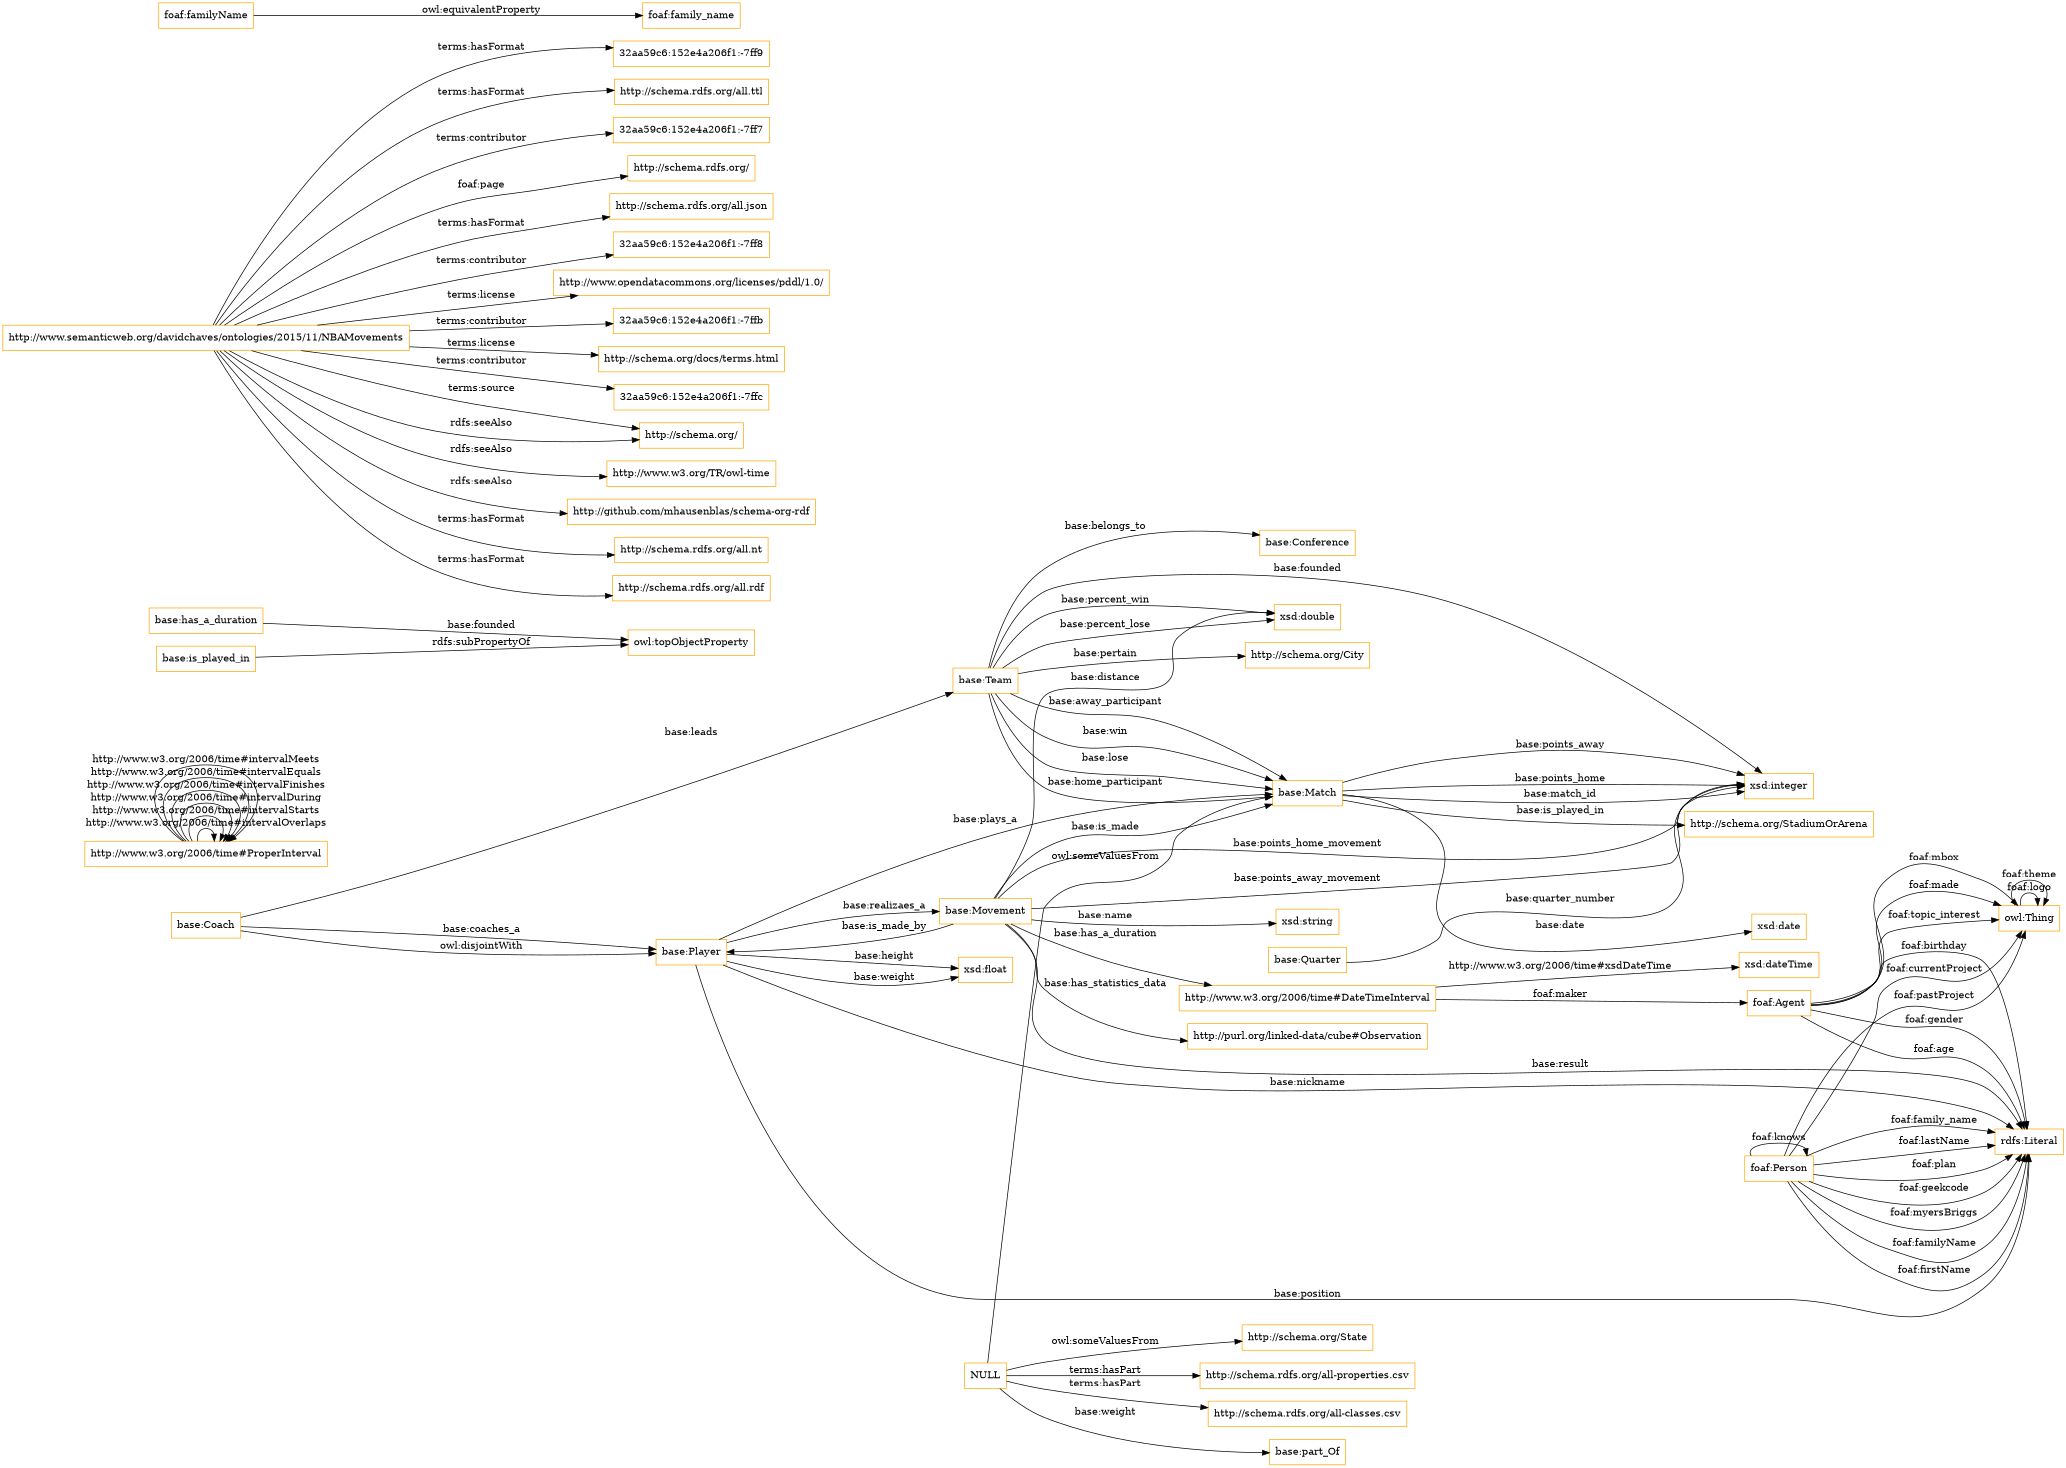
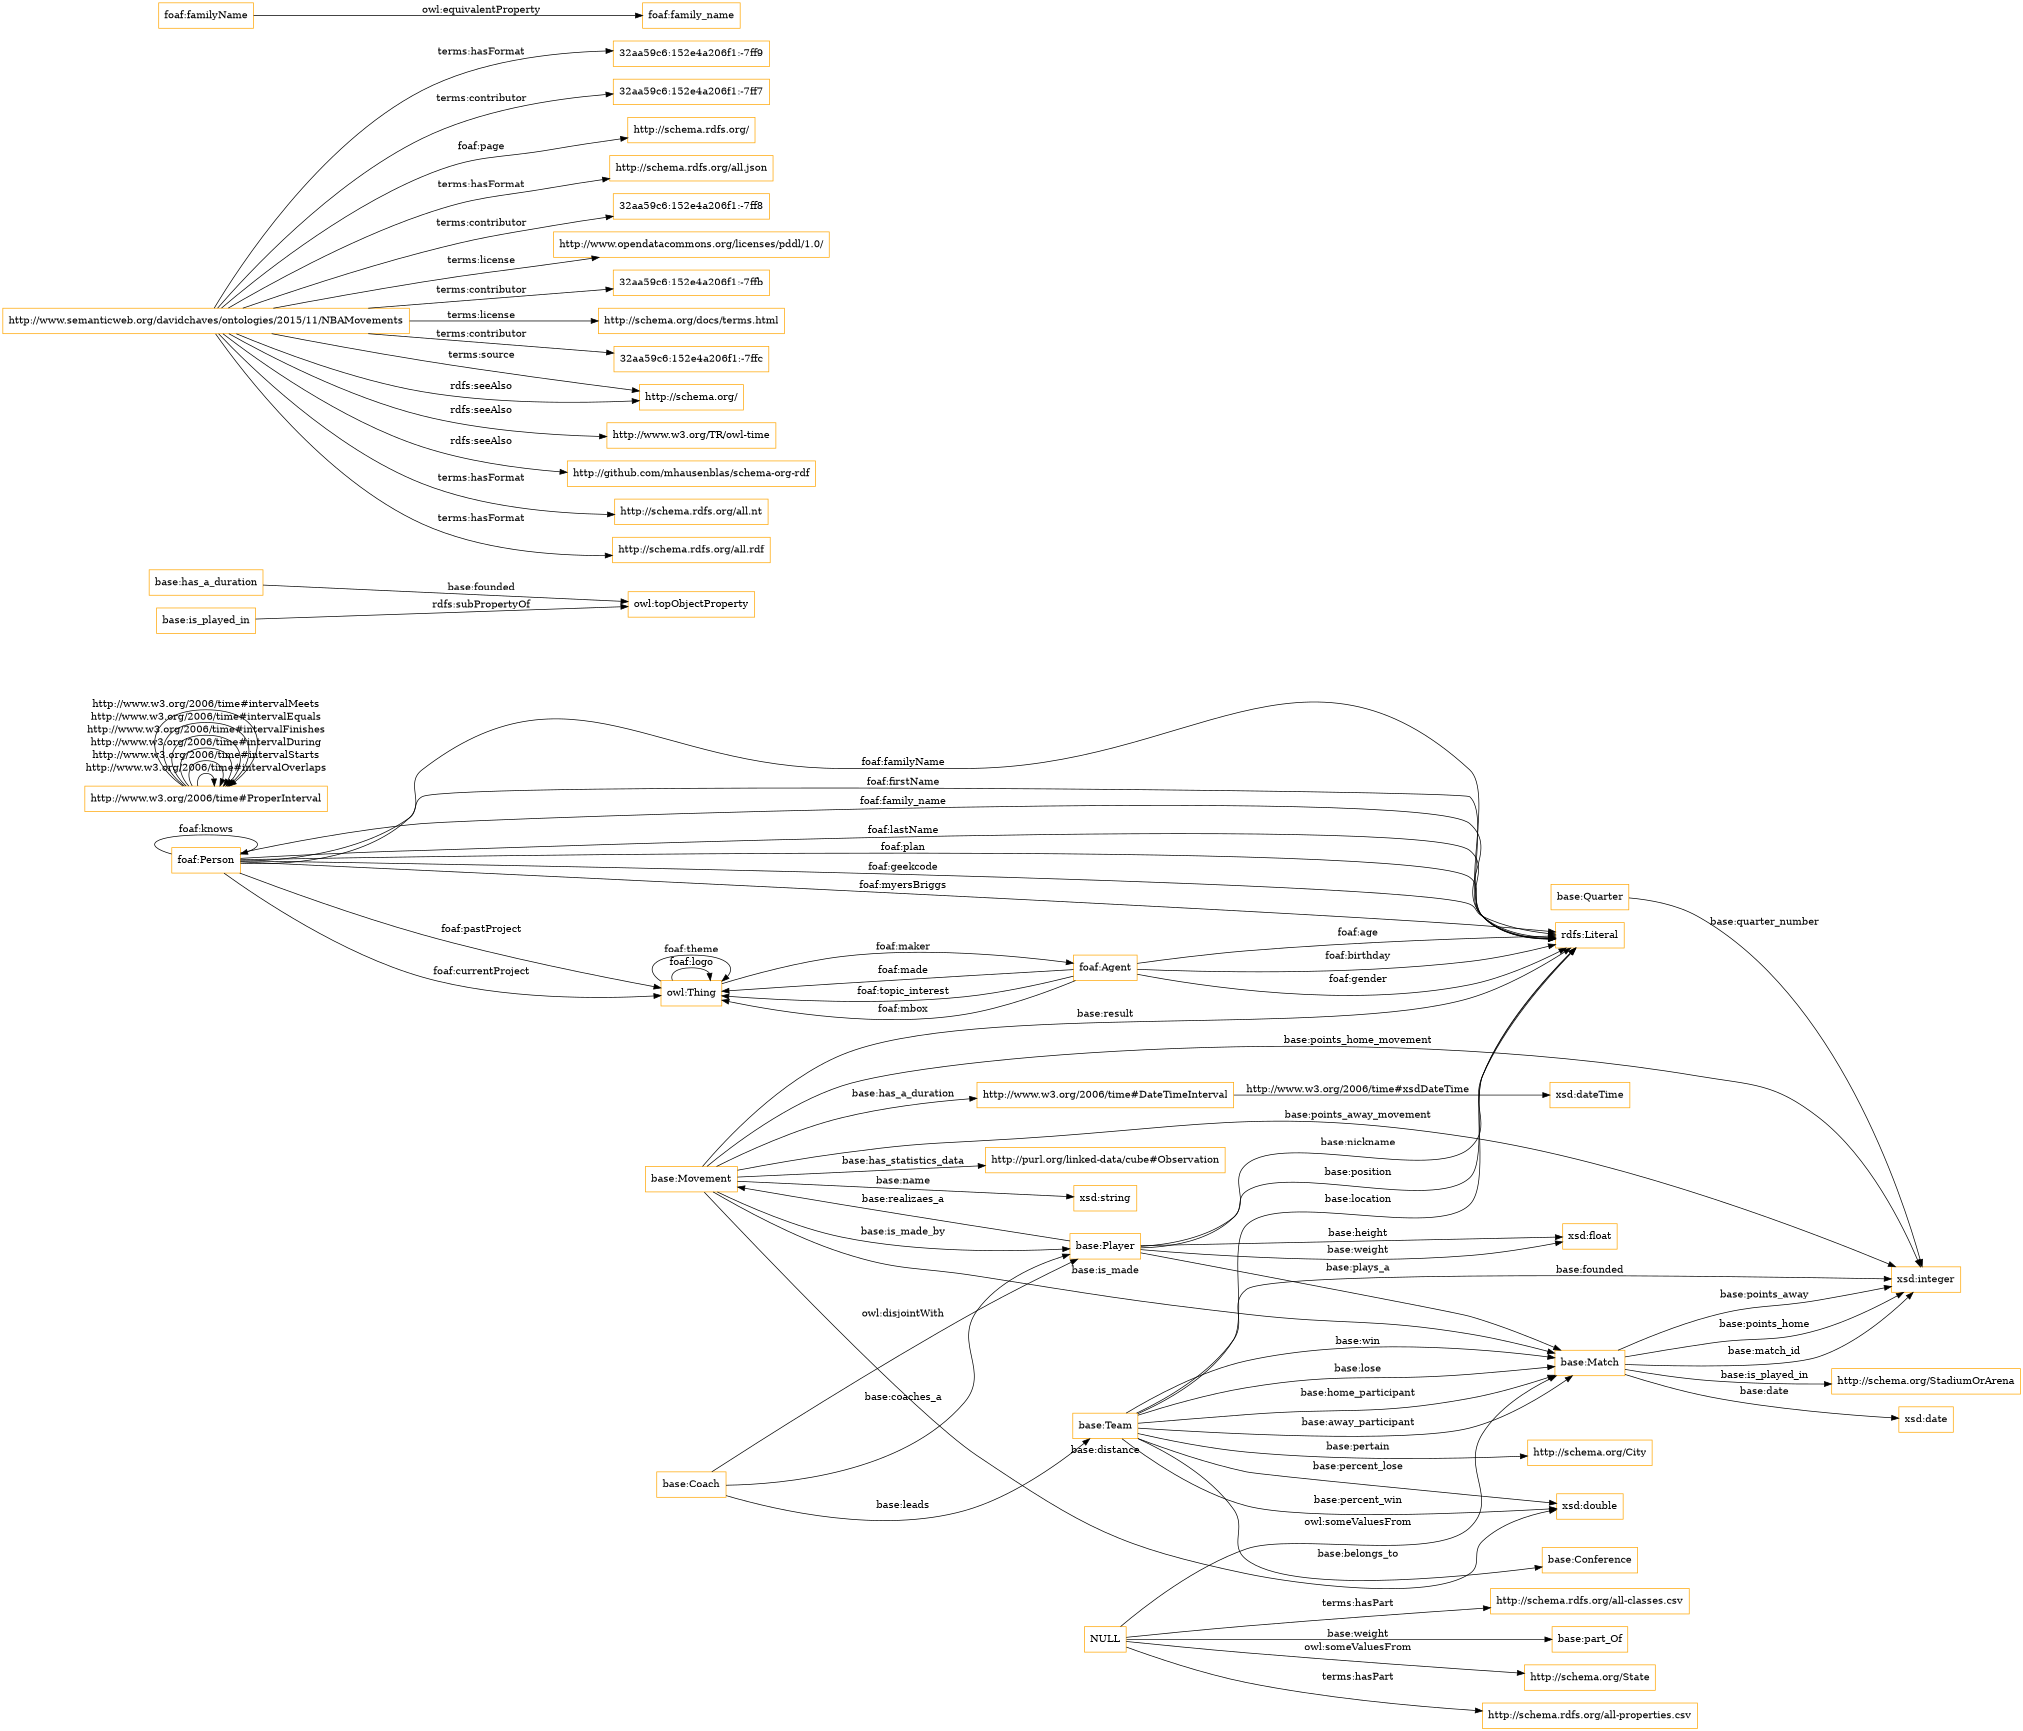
  digraph {
    rankdir=LR
    node [color=orange shape=rectangle]
    "http://www.w3.org/2006/time#DateTimeInterval"
    "xsd:dateTime"
    "base:Team"
    "http://schema.org/City"
    "base:Match"
    "base:Conference"
    "rdfs:Literal"
    "xsd:integer"
    "xsd:double"
    "http://schema.org/StadiumOrArena"
    "xsd:date"
    "base:Coach"
    "base:Player"
    "base:Movement"
    "xsd:float"
    "http://www.w3.org/2006/time#ProperInterval"
    "foaf:Person"
    "owl:Thing"
    "foaf:Agent"
    "http://purl.org/linked-data/cube#Observation"
    "xsd:string"
    "base:Quarter"
    "base:has_a_duration"
    "owl:topObjectProperty"
    "http://www.semanticweb.org/davidchaves/ontologies/2015/11/NBAMovements"
    "32aa59c6:152e4a206f1:-7ff9"
-   "http://schema.rdfs.org/all.ttl"
    "32aa59c6:152e4a206f1:-7ff7"
    "http://schema.rdfs.org/"
    "http://schema.rdfs.org/all.json"
    "32aa59c6:152e4a206f1:-7ff8"
    "http://www.opendatacommons.org/licenses/pddl/1.0/"
    "32aa59c6:152e4a206f1:-7ffb"
    "http://schema.org/docs/terms.html"
    "32aa59c6:152e4a206f1:-7ffc"
    "http://schema.org/"
    "http://www.w3.org/TR/owl-time"
    "http://github.com/mhausenblas/schema-org-rdf"
    "http://schema.rdfs.org/all.nt"
    "http://schema.rdfs.org/all.rdf"
    "base:is_played_in"
    "foaf:familyName"
    "foaf:family_name"
    NULL
    "http://schema.org/State"
    "http://schema.rdfs.org/all-properties.csv"
    "http://schema.rdfs.org/all-classes.csv"
    "base:part_Of"
    "http://www.w3.org/2006/time#DateTimeInterval" -> "xsd:dateTime" [label="http://www.w3.org/2006/time#xsdDateTime"]
    "base:Team" -> "http://schema.org/City" [label="base:pertain"]
    "base:Team" -> "base:Match" [label="base:home_participant"]
    "base:Team" -> "base:Match" [label="base:away_participant"]
    "base:Team" -> "base:Match" [label="base:win"]
    "base:Team" -> "base:Match" [label="base:lose"]
    "base:Team" -> "base:Conference" [label="base:belongs_to"]
+   "base:Team" -> "rdfs:Literal" [label="base:location"]
    "base:Team" -> "xsd:integer" [label="base:founded"]
    "base:Team" -> "xsd:double" [label="base:percent_win"]
    "base:Team" -> "xsd:double" [label="base:percent_lose"]
    "base:Match" -> "xsd:integer" [label="base:points_away"]
    "base:Match" -> "xsd:integer" [label="base:points_home"]
    "base:Match" -> "xsd:integer" [label="base:match_id"]
    "base:Match" -> "http://schema.org/StadiumOrArena" [label="base:is_played_in"]
    "base:Match" -> "xsd:date" [label="base:date"]
    "base:Coach" -> "base:Team" [label="base:leads"]
    "base:Coach" -> "base:Player" [label="owl:disjointWith"]
    "base:Coach" -> "base:Player" [label="base:coaches_a"]
    "base:Player" -> "base:Match" [label="base:plays_a"]
    "base:Player" -> "rdfs:Literal" [label="base:nickname"]
    "base:Player" -> "rdfs:Literal" [label="base:position"]
    "base:Player" -> "base:Movement" [label="base:realizaes_a"]
    "base:Player" -> "xsd:float" [label="base:weight"]
    "base:Player" -> "xsd:float" [label="base:height"]
    "base:Movement" -> "http://www.w3.org/2006/time#DateTimeInterval" [label="base:has_a_duration"]
    "base:Movement" -> "base:Match" [label="base:is_made"]
    "base:Movement" -> "rdfs:Literal" [label="base:result"]
    "base:Movement" -> "xsd:integer" [label="base:points_home_movement"]
    "base:Movement" -> "xsd:integer" [label="base:points_away_movement"]
    "base:Movement" -> "xsd:double" [label="base:distance"]
    "base:Movement" -> "base:Player" [label="base:is_made_by"]
    "base:Movement" -> "http://purl.org/linked-data/cube#Observation" [label="base:has_statistics_data"]
    "base:Movement" -> "xsd:string" [label="base:name"]
    "http://www.w3.org/2006/time#ProperInterval" -> "http://www.w3.org/2006/time#ProperInterval" [label="http://www.w3.org/2006/time#intervalOverlaps"]
    "http://www.w3.org/2006/time#ProperInterval" -> "http://www.w3.org/2006/time#ProperInterval" [label="http://www.w3.org/2006/time#intervalStarts"]
    "http://www.w3.org/2006/time#ProperInterval" -> "http://www.w3.org/2006/time#ProperInterval" [label="http://www.w3.org/2006/time#intervalDuring"]
    "http://www.w3.org/2006/time#ProperInterval" -> "http://www.w3.org/2006/time#ProperInterval" [label="http://www.w3.org/2006/time#intervalFinishes"]
    "http://www.w3.org/2006/time#ProperInterval" -> "http://www.w3.org/2006/time#ProperInterval" [label="http://www.w3.org/2006/time#intervalEquals"]
    "http://www.w3.org/2006/time#ProperInterval" -> "http://www.w3.org/2006/time#ProperInterval" [label="http://www.w3.org/2006/time#intervalMeets"]
    "foaf:Person" -> "rdfs:Literal" [label="foaf:familyName"]
    "foaf:Person" -> "rdfs:Literal" [label="foaf:firstName"]
    "foaf:Person" -> "rdfs:Literal" [label="foaf:family_name"]
    "foaf:Person" -> "rdfs:Literal" [label="foaf:lastName"]
    "foaf:Person" -> "rdfs:Literal" [label="foaf:plan"]
    "foaf:Person" -> "rdfs:Literal" [label="foaf:geekcode"]
    "foaf:Person" -> "rdfs:Literal" [label="foaf:myersBriggs"]
    "foaf:Person" -> "foaf:Person" [label="foaf:knows"]
    "foaf:Person" -> "owl:Thing" [label="foaf:currentProject"]
    "foaf:Person" -> "owl:Thing" [label="foaf:pastProject"]
    "owl:Thing" -> "owl:Thing" [label="foaf:logo"]
    "owl:Thing" -> "owl:Thing" [label="foaf:theme"]
-   "http://www.w3.org/2006/time#DateTimeInterval" -> "foaf:Agent" [label="foaf:maker"]
+   "owl:Thing" -> "foaf:Agent" [label="foaf:maker"]
    "foaf:Agent" -> "rdfs:Literal" [label="foaf:birthday"]
    "foaf:Agent" -> "rdfs:Literal" [label="foaf:gender"]
    "foaf:Agent" -> "rdfs:Literal" [label="foaf:age"]
    "foaf:Agent" -> "owl:Thing" [label="foaf:made"]
    "foaf:Agent" -> "owl:Thing" [label="foaf:topic_interest"]
    "foaf:Agent" -> "owl:Thing" [label="foaf:mbox"]
    "base:Quarter" -> "xsd:integer" [label="base:quarter_number"]
    "base:has_a_duration" -> "owl:topObjectProperty" [label="base:founded"]
    "http://www.semanticweb.org/davidchaves/ontologies/2015/11/NBAMovements" -> "32aa59c6:152e4a206f1:-7ff9" [label="terms:hasFormat"]
-   "http://www.semanticweb.org/davidchaves/ontologies/2015/11/NBAMovements" -> "http://schema.rdfs.org/all.ttl" [label="terms:hasFormat"]
    "http://www.semanticweb.org/davidchaves/ontologies/2015/11/NBAMovements" -> "32aa59c6:152e4a206f1:-7ff7" [label="terms:contributor"]
    "http://www.semanticweb.org/davidchaves/ontologies/2015/11/NBAMovements" -> "http://schema.rdfs.org/" [label="foaf:page"]
    "http://www.semanticweb.org/davidchaves/ontologies/2015/11/NBAMovements" -> "http://schema.rdfs.org/all.json" [label="terms:hasFormat"]
    "http://www.semanticweb.org/davidchaves/ontologies/2015/11/NBAMovements" -> "32aa59c6:152e4a206f1:-7ff8" [label="terms:contributor"]
    "http://www.semanticweb.org/davidchaves/ontologies/2015/11/NBAMovements" -> "http://www.opendatacommons.org/licenses/pddl/1.0/" [label="terms:license"]
    "http://www.semanticweb.org/davidchaves/ontologies/2015/11/NBAMovements" -> "32aa59c6:152e4a206f1:-7ffb" [label="terms:contributor"]
    "http://www.semanticweb.org/davidchaves/ontologies/2015/11/NBAMovements" -> "http://schema.org/docs/terms.html" [label="terms:license"]
    "http://www.semanticweb.org/davidchaves/ontologies/2015/11/NBAMovements" -> "32aa59c6:152e4a206f1:-7ffc" [label="terms:contributor"]
    "http://www.semanticweb.org/davidchaves/ontologies/2015/11/NBAMovements" -> "http://schema.org/" [label="terms:source"]
    "http://www.semanticweb.org/davidchaves/ontologies/2015/11/NBAMovements" -> "http://schema.org/" [label="rdfs:seeAlso"]
    "http://www.semanticweb.org/davidchaves/ontologies/2015/11/NBAMovements" -> "http://www.w3.org/TR/owl-time" [label="rdfs:seeAlso"]
    "http://www.semanticweb.org/davidchaves/ontologies/2015/11/NBAMovements" -> "http://github.com/mhausenblas/schema-org-rdf" [label="rdfs:seeAlso"]
    "http://www.semanticweb.org/davidchaves/ontologies/2015/11/NBAMovements" -> "http://schema.rdfs.org/all.nt" [label="terms:hasFormat"]
    "http://www.semanticweb.org/davidchaves/ontologies/2015/11/NBAMovements" -> "http://schema.rdfs.org/all.rdf" [label="terms:hasFormat"]
    "base:is_played_in" -> "owl:topObjectProperty" [label="rdfs:subPropertyOf"]
    "foaf:familyName" -> "foaf:family_name" [label="owl:equivalentProperty"]
    NULL -> "base:Match" [label="owl:someValuesFrom"]
    NULL -> "http://schema.org/State" [label="owl:someValuesFrom"]
    NULL -> "http://schema.rdfs.org/all-properties.csv" [label="terms:hasPart"]
    NULL -> "http://schema.rdfs.org/all-classes.csv" [label="terms:hasPart"]
    NULL -> "base:part_Of" [label="base:weight"]
  }
